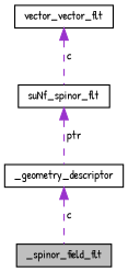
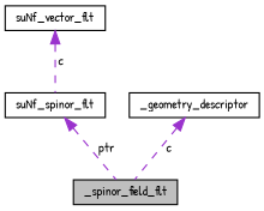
  digraph {
    fontname="Patrick Hand"
    node [color=black fillcolor=white fontname="Patrick Hand" fontsize=10 shape=record style=filled]
    edge [color=darkorchid3 dir=back fontname="Patrick Hand" fontsize=10 labelfontname=Helvetica labelfontsize=10 style=dashed]
    n1 [fillcolor=grey75 fontcolor=black height=0.2 label=_spinor_field_flt width=0.4]
    n2 [height=0.2 label=suNf_spinor_flt width=0.4]
-   n3 [height=0.2 label=vector_vector_flt width=0.4]
+   n3 [height=0.2 label=suNf_vector_flt width=0.4]
    n4 [height=0.2 label=_geometry_descriptor width=0.4]
-   n2 -> n4 [label=" ptr"]
+   n2 -> n1 [label=" ptr"]
    n3 -> n2 [label=" c"]
    n4 -> n1 [label=" c"]
  }
